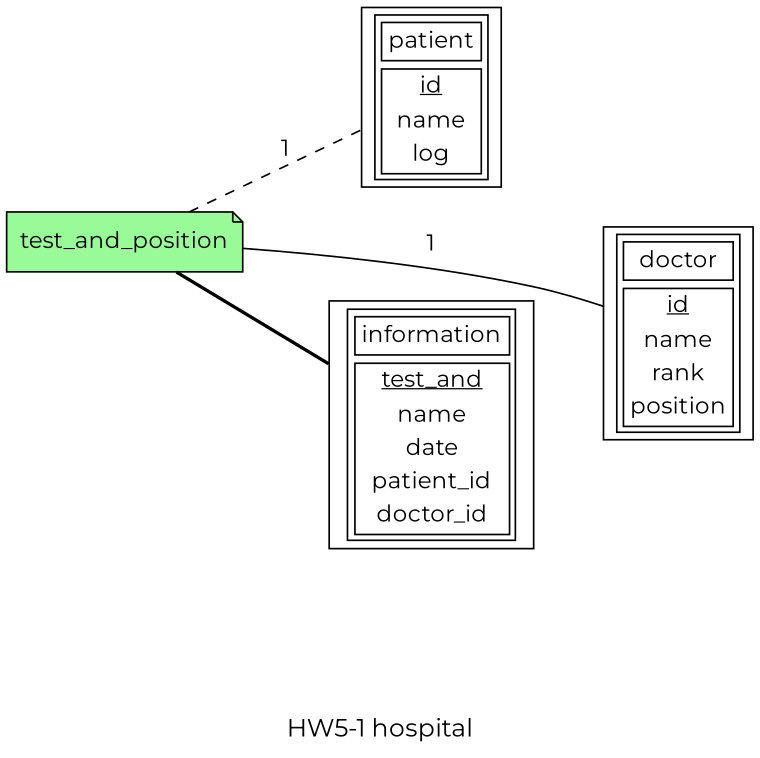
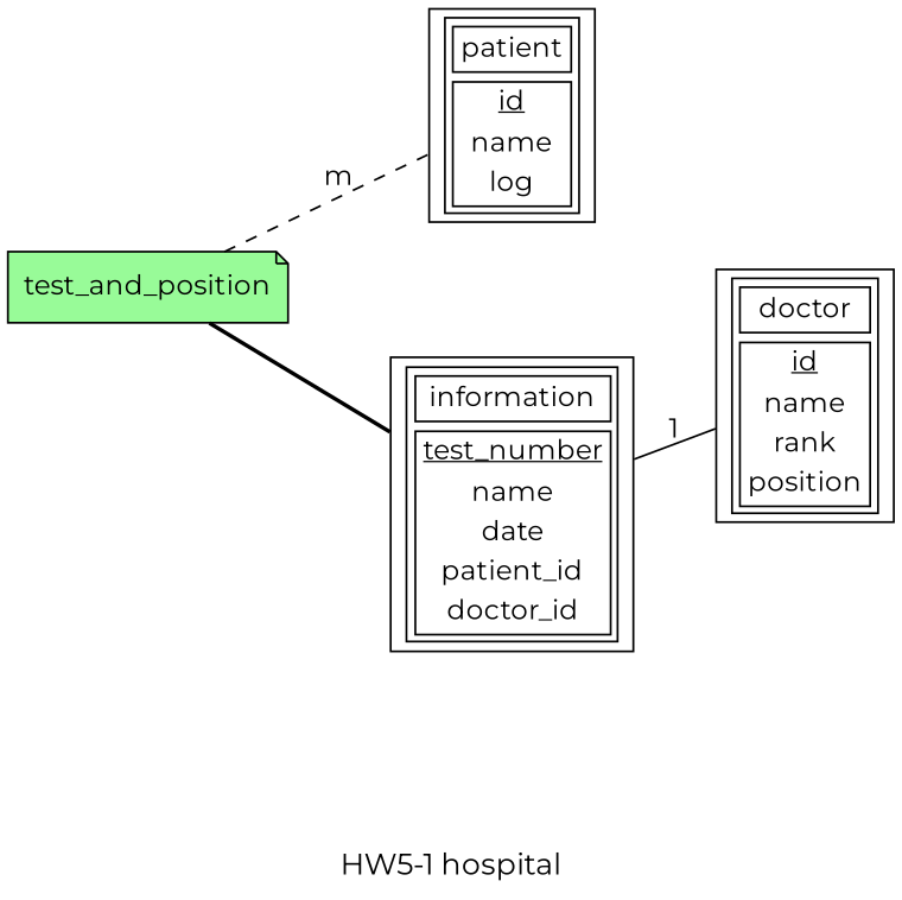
  graph {
    fontname=Montserrat
    fontsize=15
    label="\n\nHW5-1 hospital"
    rankdir=LR
    node [fontname=Montserrat shape=record]
    edge [fontname=Montserrat]
    n1 [label=<<table border="1" cellborder="0" cellspacing="1"><tr align="center"><td><table border="1" cellborder="0" cellspacing="1"><tr align="center"><td>patient</td></tr></table></td></tr><tr align="center"><td><table border="1" cellborder="0" cellspacing="1"><tr align="left"><td><u>id</u></td></tr><tr align="left"><td>name</td></tr><tr align="left"><td>log</td></tr></table></td></tr></table>>]
    n2 [label=<<table border="1" cellborder="0" cellspacing="1"><tr align="center"><td><table border="1" cellborder="0" cellspacing="1"><tr align="center"><td>doctor</td></tr></table></td></tr><tr align="center"><td><table border="1" cellborder="0" cellspacing="1"><tr align="left"><td><u>id</u></td></tr><tr align="left"><td>name</td></tr><tr align="left"><td>rank</td></tr><tr align="left"><td>position</td></tr></table></td></tr></table>>]
-   n3 [label=<<table border="1" cellborder="0" cellspacing="1"><tr align="center"><td><table border="1" cellborder="0" cellspacing="1"><tr align="center"><td>information</td></tr></table></td></tr><tr align="center"><td><table border="1" cellborder="0" cellspacing="1"><tr align="left"><td><u>test_and</u></td></tr><tr align="left"><td>name</td></tr><tr align="left"><td>date</td></tr><tr align="left"><td>patient_id</td></tr><tr align="left"><td>doctor_id</td></tr></table></td></tr></table>>]
+   n3 [label=<<table border="1" cellborder="0" cellspacing="1"><tr align="center"><td><table border="1" cellborder="0" cellspacing="1"><tr align="center"><td>information</td></tr></table></td></tr><tr align="center"><td><table border="1" cellborder="0" cellspacing="1"><tr align="left"><td><u>test_number</u></td></tr><tr align="left"><td>name</td></tr><tr align="left"><td>date</td></tr><tr align="left"><td>patient_id</td></tr><tr align="left"><td>doctor_id</td></tr></table></td></tr></table>>]
    n4 [color=black fillcolor=palegreen label=test_and_position shape=note style=filled]
-   n4 -- n1 [label=1 style=dashed]
-   n4 -- n2 [label=1 style=solid]
+   n4 -- n1 [label=m style=dashed]
+   n3 -- n2 [label=1 style=solid]
    n4 -- n3 [style=bold]
  }
